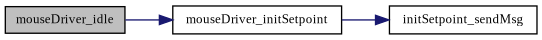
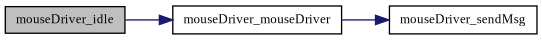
  digraph {
    fontname="Liberation Serif"
    rankdir=LR
    node [color=black fillcolor=white fontname="Liberation Serif" fontsize=10 shape=record style=filled]
    edge [color=midnightblue fontname="Liberation Serif" fontsize=10 labelfontname=Helvetica labelfontsize=10 style=solid]
    n1 [fillcolor=grey75 fontcolor=black height=0.2 label=mouseDriver_idle width=0.4]
-   n2 [height=0.2 label=mouseDriver_initSetpoint width=0.4]
-   n3 [height=0.2 label=initSetpoint_sendMsg width=0.4]
+   n2 [height=0.2 label=mouseDriver_mouseDriver width=0.4]
+   n3 [height=0.2 label=mouseDriver_sendMsg width=0.4]
    n1 -> n2
    n2 -> n3
  }
